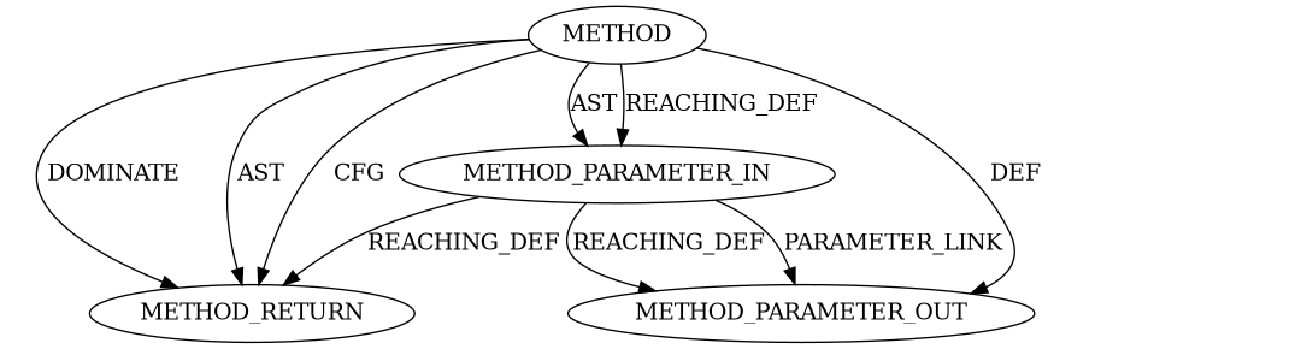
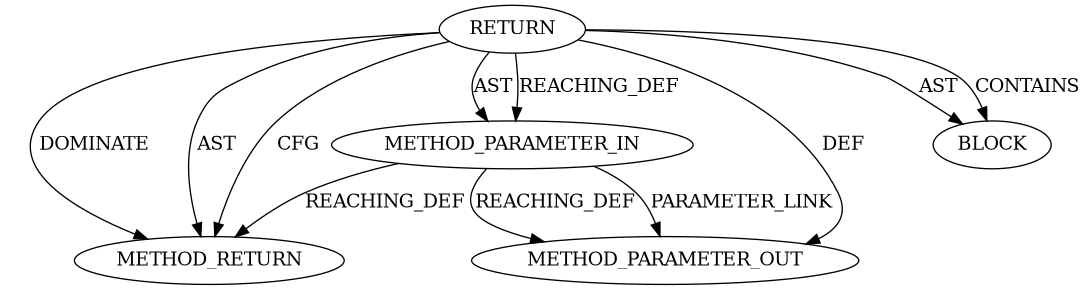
  digraph {
    node [CODE="<empty>" EVALUATION_STRATEGY=BY_VALUE ORDER=1 TYPE_FULL_NAME=ANY]
    n1 [CODE=RET ORDER=2 label=METHOD_RETURN]
-   n2 [AST_PARENT_FULL_NAME="<global>" AST_PARENT_TYPE=NAMESPACE_BLOCK FILENAME="<empty>" FULL_NAME=msg_errcode IS_EXTERNAL=true NAME=msg_errcode ORDER=0 label=METHOD EVALUATION_STRATEGY="" TYPE_FULL_NAME=""]
+   n2 [AST_PARENT_FULL_NAME="<global>" AST_PARENT_TYPE=NAMESPACE_BLOCK FILENAME="<empty>" FULL_NAME=msg_errcode IS_EXTERNAL=true NAME=msg_errcode ORDER=0 label=RETURN EVALUATION_STRATEGY="" TYPE_FULL_NAME=""]
    n3 [CODE=p1 INDEX=1 IS_VARIADIC=false NAME=p1 label=METHOD_PARAMETER_OUT]
    n4 [CODE=p1 INDEX=1 IS_VARIADIC=false NAME=p1 label=METHOD_PARAMETER_IN]
+   n5 [ARGUMENT_INDEX=1 label=BLOCK EVALUATION_STRATEGY=""]
    n2 -> n1 [label=DOMINATE]
    n2 -> n1 [label=AST]
    n2 -> n1 [label=CFG]
    n2 -> n3 [label=DEF]
    n2 -> n4 [label=REACHING_DEF]
    n2 -> n4 [label=AST]
+   n2 -> n5 [label=AST]
+   n2 -> n5 [label=CONTAINS]
    n4 -> n1 [VARIABLE=p1 label=REACHING_DEF]
    n4 -> n3 [VARIABLE=p1 label=REACHING_DEF]
    n4 -> n3 [label=PARAMETER_LINK]
  }
